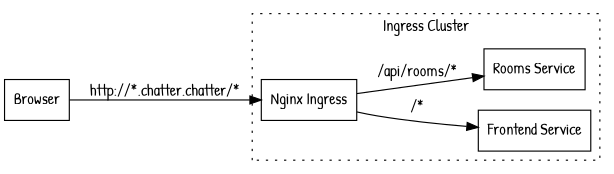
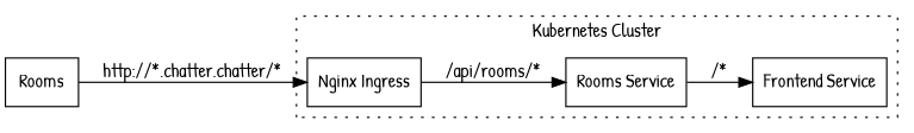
  digraph {
    fontname="Patrick Hand"
    rankdir=LR
    node [fontname="Patrick Hand" shape=rectangle]
    edge [fontname="Patrick Hand"]
    "Nginx Ingress"
    "Frontend Service"
    "Rooms Service"
-   Browser
+   Browser [label=Rooms]
    subgraph cluster_1 {
-     label="Ingress Cluster"
+     label="Kubernetes Cluster"
      style=dotted
      "Nginx Ingress"
      "Frontend Service"
      "Rooms Service"
    }
-   "Nginx Ingress" -> "Frontend Service" [label="/*"]
+   "Rooms Service" -> "Frontend Service" [label="/*"]
    "Nginx Ingress" -> "Rooms Service" [label="/api/rooms/*"]
    Browser -> "Nginx Ingress" [label="http://*.chatter.chatter/*"]
  }
